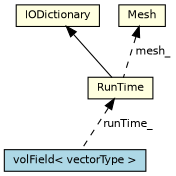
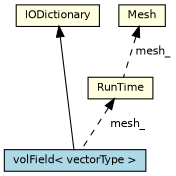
  digraph {
    node [color=black fillcolor=lightyellow fontname=Helvetica fontsize=10 shape=record style=filled]
    edge [color=black dir=back fontname=Helvetica fontsize=10 labelfontname=Helvetica labelfontsize=10 style=dashed]
    n1 [fillcolor=lightblue fontcolor=black height=0.2 label="volField\< vectorType \>" width=0.4]
    n2 [height=0.2 label=IODictionary width=0.4]
    n3 [height=0.2 label=Mesh width=0.4]
    n4 [height=0.2 label=RunTime width=0.4]
-   n2 -> n4 [style=solid]
+   n2 -> n1 [style=solid]
    n3 -> n4 [label=" mesh_"]
-   n4 -> n1 [label=" runTime_"]
+   n4 -> n1 [label=" mesh_"]
  }
